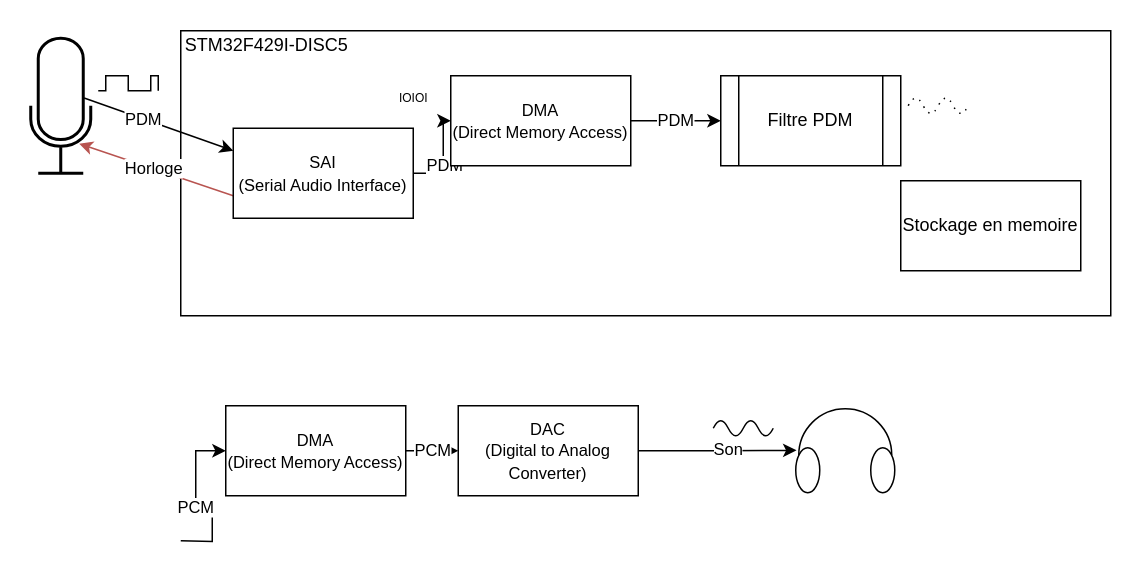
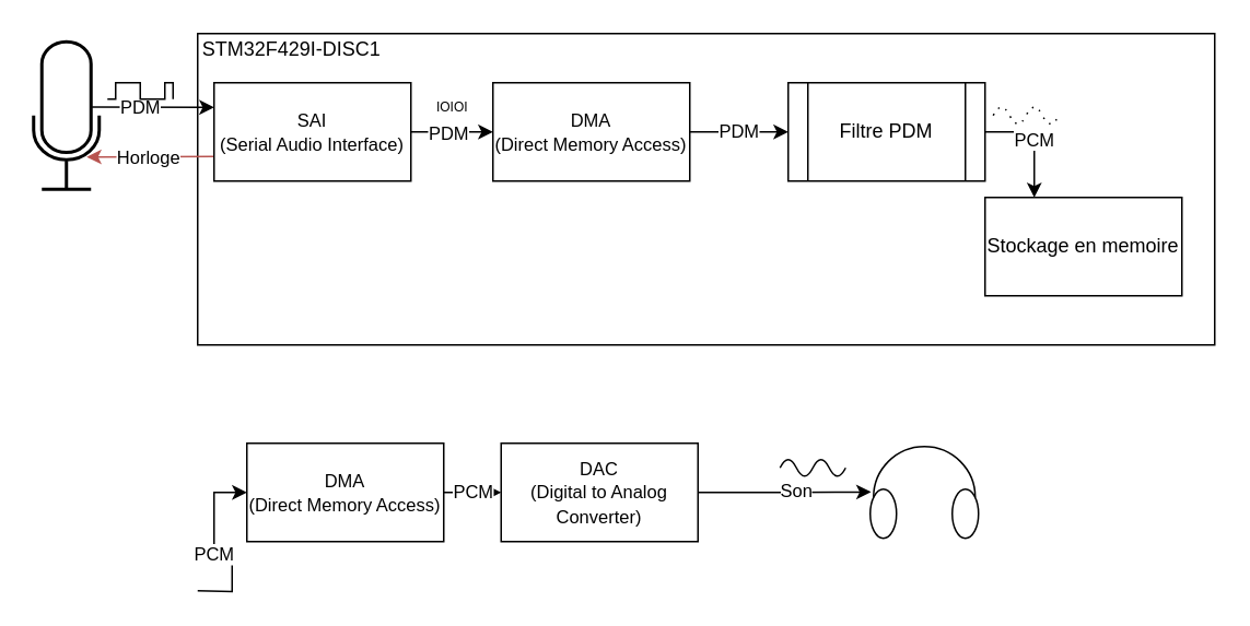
  <mxCell id="0" />
  <mxCell id="1" parent="0" />
  <mxCell id="2" value="" style="html=1;verticalLabelPosition=bottom;align=center;labelBackgroundColor=#ffffff;verticalAlign=top;strokeWidth=2;shadow=0;dashed=0;shape=mxgraph.ios7.icons.microphone;" parent="1" vertex="1"><mxGeometry x="20" y="25" width="40" height="90" as="geometry" /></mxCell>
  <mxCell id="3" value="" style="rounded=0;whiteSpace=wrap;html=1;" parent="1" vertex="1"><mxGeometry x="120" y="20" width="620" height="190" as="geometry" /></mxCell>
  <mxCell id="4" value="" style="endArrow=classic;html=1;exitX=0.89;exitY=0.442;exitDx=0;exitDy=0;exitPerimeter=0;entryX=0;entryY=0.25;entryDx=0;entryDy=0;" parent="1" source="2" target="12" edge="1"><mxGeometry width="50" height="50" relative="1" as="geometry"><mxPoint x="-20" y="-60" as="sourcePoint" /><mxPoint x="30" y="-110" as="targetPoint" /></mxGeometry></mxCell>
  <mxCell id="5" value="PDM" style="edgeLabel;html=1;align=center;verticalAlign=middle;resizable=0;points=[];" parent="4" vertex="1" connectable="0"><mxGeometry x="-0.219" relative="1" as="geometry"><mxPoint as="offset" /></mxGeometry></mxCell>
  <mxCell id="6" value="" style="endArrow=classic;html=1;exitX=0;exitY=0.75;exitDx=0;exitDy=0;entryX=0.808;entryY=0.781;entryDx=0;entryDy=0;entryPerimeter=0;fillColor=#f8cecc;strokeColor=#b85450;" parent="1" source="12" target="2" edge="1"><mxGeometry width="50" height="50" relative="1" as="geometry"><mxPoint x="40" y="190" as="sourcePoint" /><mxPoint x="41" y="70" as="targetPoint" /></mxGeometry></mxCell>
  <mxCell id="7" value="Horloge" style="edgeLabel;html=1;align=center;verticalAlign=middle;resizable=0;points=[];" parent="6" vertex="1" connectable="0"><mxGeometry x="0.048" relative="1" as="geometry"><mxPoint as="offset" /></mxGeometry></mxCell>
  <mxCell id="8" value="" style="endArrow=none;html=1;endFill=0;rounded=0;" parent="1" edge="1"><mxGeometry width="50" height="50" relative="1" as="geometry"><mxPoint x="65" y="60" as="sourcePoint" /><mxPoint x="105" y="60" as="targetPoint" /><Array as="points"><mxPoint x="70" y="60" /><mxPoint x="70" y="50" /><mxPoint x="85" y="50" /><mxPoint x="85" y="60" /><mxPoint x="100" y="60" /><mxPoint x="100" y="50" /><mxPoint x="105" y="50" /></Array></mxGeometry></mxCell>
- <mxCell id="9" value="STM32F429I-DISC5" style="text;html=1;strokeColor=none;fillColor=none;align=center;verticalAlign=middle;whiteSpace=wrap;rounded=0;" parent="1" vertex="1"><mxGeometry x="120" y="20" width="115" height="20" as="geometry" /></mxCell>
+ <mxCell id="9" value="STM32F429I-DISC1" style="text;html=1;strokeColor=none;fillColor=none;align=center;verticalAlign=middle;whiteSpace=wrap;rounded=0;" parent="1" vertex="1"><mxGeometry x="120" y="20" width="115" height="20" as="geometry" /></mxCell>
  <mxCell id="10" style="edgeStyle=orthogonalEdgeStyle;rounded=0;orthogonalLoop=1;jettySize=auto;html=1;exitX=1;exitY=0.5;exitDx=0;exitDy=0;entryX=0;entryY=0.5;entryDx=0;entryDy=0;endArrow=classic;endFill=1;" parent="1" source="12" target="14" edge="1"><mxGeometry relative="1" as="geometry" /></mxCell>
  <mxCell id="11" value="PDM" style="edgeLabel;html=1;align=center;verticalAlign=middle;resizable=0;points=[];" parent="10" vertex="1" connectable="0"><mxGeometry x="-0.132" relative="1" as="geometry"><mxPoint as="offset" /></mxGeometry></mxCell>
- <mxCell id="12" value="&lt;font style=&quot;font-size: 11px&quot;&gt;SAI&lt;br&gt;(Serial Audio Interface)&lt;/font&gt;" style="rounded=0;whiteSpace=wrap;html=1;" parent="1" vertex="1"><mxGeometry x="155" y="85" width="120" height="60" as="geometry" /></mxCell>
+ <mxCell id="12" value="&lt;font style=&quot;font-size: 11px&quot;&gt;SAI&lt;br&gt;(Serial Audio Interface)&lt;/font&gt;" style="rounded=0;whiteSpace=wrap;html=1;" parent="1" vertex="1"><mxGeometry x="130" y="50" width="120" height="60" as="geometry" /></mxCell>
  <mxCell id="13" value="PDM" style="edgeStyle=orthogonalEdgeStyle;rounded=0;orthogonalLoop=1;jettySize=auto;html=1;exitX=1;exitY=0.5;exitDx=0;exitDy=0;entryX=0;entryY=0.5;entryDx=0;entryDy=0;endArrow=classic;endFill=1;" parent="1" source="14" target="16" edge="1"><mxGeometry relative="1" as="geometry" /></mxCell>
  <mxCell id="14" value="&lt;font style=&quot;font-size: 11px&quot;&gt;DMA&lt;br&gt;(Direct Memory Access)&lt;/font&gt;" style="rounded=0;whiteSpace=wrap;html=1;" parent="1" vertex="1"><mxGeometry x="300" y="50" width="120" height="60" as="geometry" /></mxCell>
+ <mxCell id="15" value="PCM" style="edgeStyle=orthogonalEdgeStyle;rounded=0;orthogonalLoop=1;jettySize=auto;html=1;exitX=1;exitY=0.5;exitDx=0;exitDy=0;entryX=0.25;entryY=0;entryDx=0;entryDy=0;endArrow=classic;endFill=1;" parent="1" source="16" target="17" edge="1"><mxGeometry relative="1" as="geometry" /></mxCell>
  <mxCell id="16" value="Filtre PDM" style="shape=process;whiteSpace=wrap;html=1;backgroundOutline=1;" parent="1" vertex="1"><mxGeometry x="480" y="50" width="120" height="60" as="geometry" /></mxCell>
  <mxCell id="17" value="Stockage en memoire" style="rounded=0;whiteSpace=wrap;html=1;" parent="1" vertex="1"><mxGeometry x="600" y="120" width="120" height="60" as="geometry" /></mxCell>
  <mxCell id="18" value="" style="endArrow=none;html=1;curved=1;dashed=1;dashPattern=1 4;" parent="1" edge="1"><mxGeometry width="50" height="50" relative="1" as="geometry"><mxPoint x="605" y="70" as="sourcePoint" /><mxPoint x="645" y="70" as="targetPoint" /><Array as="points"><mxPoint x="610" y="60" /><mxPoint x="620" y="80" /><mxPoint x="630" y="60" /><mxPoint x="640" y="80" /></Array></mxGeometry></mxCell>
  <mxCell id="19" value="IOIOI" style="text;html=1;strokeColor=none;fillColor=none;align=center;verticalAlign=middle;whiteSpace=wrap;rounded=0;fontSize=8;horizontal=1;labelPosition=center;verticalLabelPosition=middle;" parent="1" vertex="1"><mxGeometry x="265" y="60" width="21" height="10" as="geometry" /></mxCell>
  <mxCell id="20" value="PCM" style="edgeStyle=orthogonalEdgeStyle;rounded=0;orthogonalLoop=1;jettySize=auto;html=1;exitX=1;exitY=0.5;exitDx=0;exitDy=0;entryX=0;entryY=0.5;entryDx=0;entryDy=0;endArrow=classic;endFill=1;" edge="1" parent="1" source="21" target="24"><mxGeometry relative="1" as="geometry" /></mxCell>
  <mxCell id="21" value="&lt;font style=&quot;font-size: 11px&quot;&gt;DMA&lt;br&gt;(Direct Memory Access)&lt;/font&gt;" style="rounded=0;whiteSpace=wrap;html=1;" vertex="1" parent="1"><mxGeometry x="150" y="270" width="120" height="60" as="geometry" /></mxCell>
  <mxCell id="22" style="edgeStyle=orthogonalEdgeStyle;rounded=0;orthogonalLoop=1;jettySize=auto;html=1;exitX=1;exitY=0.5;exitDx=0;exitDy=0;entryX=0.008;entryY=0.495;entryDx=0;entryDy=0;entryPerimeter=0;endArrow=classic;endFill=1;" edge="1" parent="1" source="24" target="25"><mxGeometry relative="1" as="geometry" /></mxCell>
  <mxCell id="23" value="Son" style="edgeLabel;html=1;align=center;verticalAlign=middle;resizable=0;points=[];" vertex="1" connectable="0" parent="22"><mxGeometry x="0.137" y="1" relative="1" as="geometry"><mxPoint as="offset" /></mxGeometry></mxCell>
  <mxCell id="24" value="&lt;font style=&quot;font-size: 11px&quot;&gt;DAC&lt;br&gt;(Digital to Analog Converter)&lt;/font&gt;" style="rounded=0;whiteSpace=wrap;html=1;" vertex="1" parent="1"><mxGeometry x="305" y="270" width="120" height="60" as="geometry" /></mxCell>
  <mxCell id="25" value="" style="verticalLabelPosition=bottom;shadow=0;dashed=0;align=center;html=1;verticalAlign=top;shape=mxgraph.electrical.radio.headphones;pointerEvents=1;" vertex="1" parent="1"><mxGeometry x="530" y="272" width="66" height="56" as="geometry" /></mxCell>
  <mxCell id="26" style="edgeStyle=orthogonalEdgeStyle;rounded=0;orthogonalLoop=1;jettySize=auto;html=1;exitX=0.75;exitY=0;exitDx=0;exitDy=0;entryX=0;entryY=0.5;entryDx=0;entryDy=0;endArrow=classic;endFill=1;" edge="1" parent="1" target="21"><mxGeometry relative="1" as="geometry"><mxPoint x="120" y="360" as="sourcePoint" /></mxGeometry></mxCell>
  <mxCell id="27" value="PCM" style="edgeLabel;html=1;align=center;verticalAlign=middle;resizable=0;points=[];" vertex="1" connectable="0" parent="26"><mxGeometry x="-0.027" y="1" relative="1" as="geometry"><mxPoint as="offset" /></mxGeometry></mxCell>
  <mxCell id="28" value="" style="endArrow=none;html=1;curved=1;" edge="1" parent="1"><mxGeometry width="50" height="50" relative="1" as="geometry"><mxPoint x="475" y="285" as="sourcePoint" /><mxPoint x="515" y="285" as="targetPoint" /><Array as="points"><mxPoint x="480" y="275" /><mxPoint x="490" y="295" /><mxPoint x="500" y="275" /><mxPoint x="510" y="295" /></Array></mxGeometry></mxCell>
